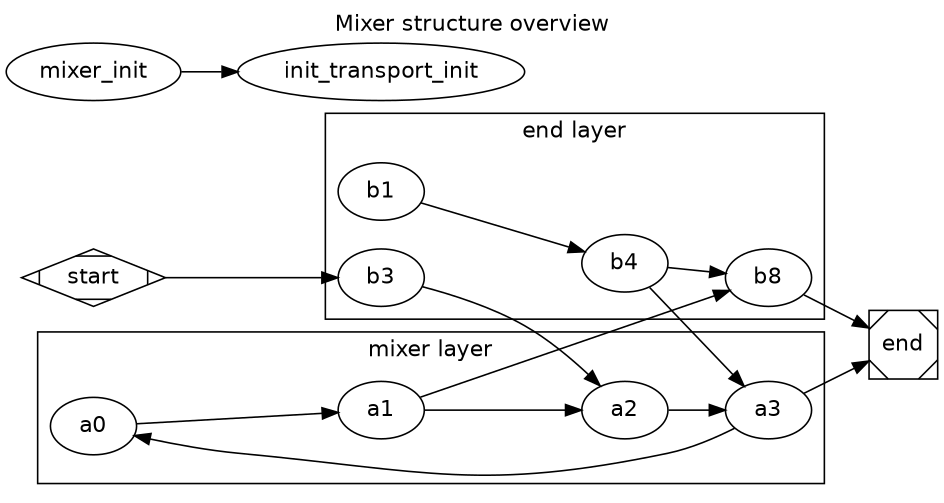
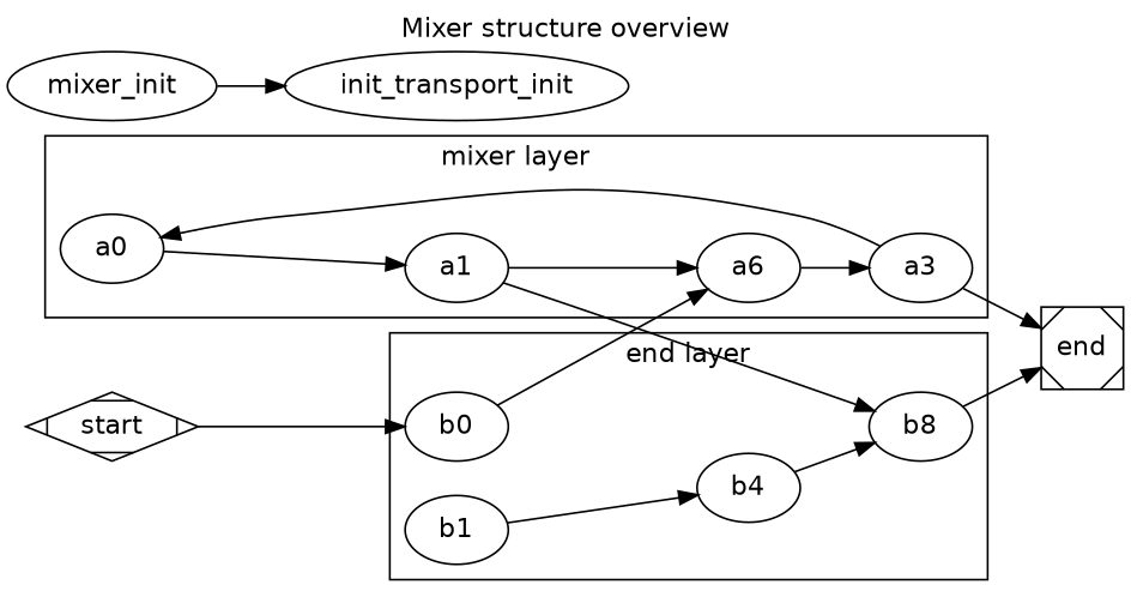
  digraph {
    fontname=Helvetica
    label="Mixer structure overview"
    labelloc=t
    rankdir=LR
    node [fontname=Helvetica]
    a0
    a1
-   a2
+   a2 [label=a6]
    a3
-   b0 [label=b3]
+   b0
    b1
    n7 [label=b4]
    n8 [label=b8]
    end [shape=Msquare]
    n10 [label=init_transport_init]
    mixer_init
    start [shape=Mdiamond]
    subgraph cluster_1 {
      label="mixer layer"
      a0
      a1
      a2
      a3
    }
    subgraph cluster_2 {
      label="end layer"
      b0
      b1
      n7
      n8
    }
    a0 -> a1
    a1 -> a2
    a1 -> n8
    a2 -> a3
    a3 -> a0
    a3 -> end
    b0 -> a2
    b1 -> n7
-   n7 -> a3
    n7 -> n8
    n8 -> end
    mixer_init -> n10
    start -> b0
  }
